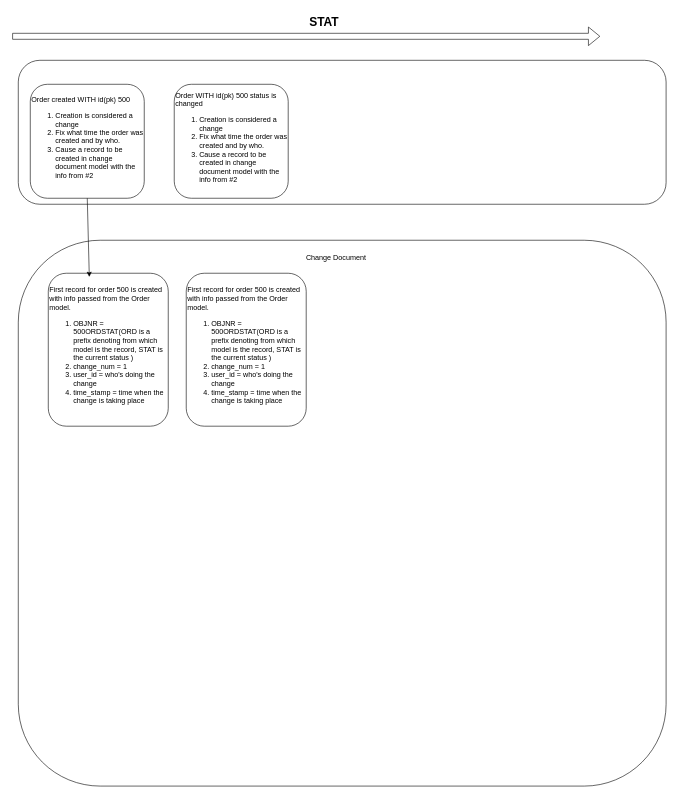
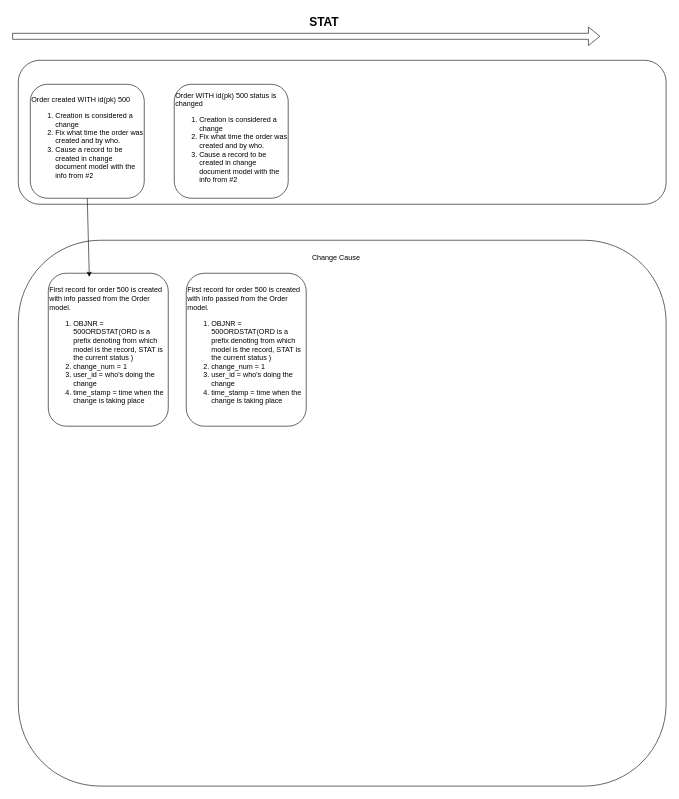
  <mxCell id="0" />
  <mxCell id="1" parent="0" />
  <mxCell id="2" value="" style="rounded=1;whiteSpace=wrap;html=1;" parent="1" vertex="1"><mxGeometry x="30" y="100" width="1080" height="240" as="geometry" /></mxCell>
  <mxCell id="3" value="Order created WITH id(pk) 500&lt;br&gt;&lt;ol&gt;&lt;li&gt;&lt;span style=&quot;background-color: initial;&quot;&gt;Creation is considered a change&lt;/span&gt;&lt;/li&gt;&lt;li&gt;&lt;span style=&quot;background-color: initial;&quot;&gt;Fix what time the order was created and by who.&lt;/span&gt;&lt;/li&gt;&lt;li&gt;&lt;span style=&quot;background-color: initial;&quot;&gt;Cause a record to be created in change document model with the info from #2&lt;/span&gt;&lt;/li&gt;&lt;/ol&gt;" style="rounded=1;whiteSpace=wrap;html=1;align=left;" parent="1" vertex="1"><mxGeometry x="50" y="140" width="190" height="190" as="geometry" /></mxCell>
  <mxCell id="4" value="" style="shape=flexArrow;endArrow=classic;html=1;rounded=0;" parent="1" edge="1"><mxGeometry width="50" height="50" relative="1" as="geometry"><mxPoint x="20" y="60" as="sourcePoint" /><mxPoint x="1000" y="60" as="targetPoint" /></mxGeometry></mxCell>
  <mxCell id="5" value="&lt;b&gt;&lt;font style=&quot;font-size: 20px;&quot;&gt;STAT&lt;/font&gt;&lt;/b&gt;" style="text;html=1;strokeColor=none;fillColor=none;align=center;verticalAlign=middle;whiteSpace=wrap;rounded=0;" parent="1" vertex="1"><mxGeometry x="370" y="20" width="340" height="30" as="geometry" /></mxCell>
  <mxCell id="6" value="" style="rounded=1;whiteSpace=wrap;html=1;" parent="1" vertex="1"><mxGeometry x="30" y="400" width="1080" height="910" as="geometry" /></mxCell>
- <mxCell id="7" value="Change Document" style="text;html=1;strokeColor=none;fillColor=none;align=center;verticalAlign=middle;whiteSpace=wrap;rounded=0;" parent="1" vertex="1"><mxGeometry x="490" y="410" width="140" height="40" as="geometry" /></mxCell>
+ <mxCell id="7" value="Change Cause" style="text;html=1;strokeColor=none;fillColor=none;align=center;verticalAlign=middle;whiteSpace=wrap;rounded=0;" parent="1" vertex="1"><mxGeometry x="490" y="410" width="140" height="40" as="geometry" /></mxCell>
  <mxCell id="8" value="&lt;br&gt;First record for order 500 is created with info passed from the Order model.&lt;br&gt;&lt;ol&gt;&lt;li&gt;OBJNR = 500ORDSTAT(ORD is a prefix denoting from which model is the record, STAT is the current status )&lt;/li&gt;&lt;li&gt;change_num = 1&lt;/li&gt;&lt;li&gt;user_id = who's doing the change&lt;/li&gt;&lt;li&gt;time_stamp = time when the change is taking place&amp;nbsp;&lt;/li&gt;&lt;/ol&gt;" style="rounded=1;whiteSpace=wrap;html=1;align=left;verticalAlign=top;" parent="1" vertex="1"><mxGeometry x="80" y="455" width="200" height="255" as="geometry" /></mxCell>
  <mxCell id="9" value="" style="endArrow=classic;html=1;rounded=0;exitX=0.5;exitY=1;exitDx=0;exitDy=0;entryX=0.342;entryY=0.024;entryDx=0;entryDy=0;entryPerimeter=0;" parent="1" source="3" target="8" edge="1"><mxGeometry width="50" height="50" relative="1" as="geometry"><mxPoint x="370" y="340" as="sourcePoint" /><mxPoint x="140" y="450" as="targetPoint" /></mxGeometry></mxCell>
  <mxCell id="10" value="Order WITH id(pk) 500 status is changed&lt;br&gt;&lt;ol&gt;&lt;li&gt;&lt;span style=&quot;background-color: initial;&quot;&gt;Creation is considered a change&lt;/span&gt;&lt;/li&gt;&lt;li&gt;&lt;span style=&quot;background-color: initial;&quot;&gt;Fix what time the order was created and by who.&lt;/span&gt;&lt;/li&gt;&lt;li&gt;&lt;span style=&quot;background-color: initial;&quot;&gt;Cause a record to be created in change document model with the info from #2&lt;/span&gt;&lt;/li&gt;&lt;/ol&gt;" style="rounded=1;whiteSpace=wrap;html=1;align=left;" parent="1" vertex="1"><mxGeometry x="290" y="140" width="190" height="190" as="geometry" /></mxCell>
  <mxCell id="11" value="&lt;br&gt;First record for order 500 is created with info passed from the Order model.&lt;br&gt;&lt;ol&gt;&lt;li&gt;OBJNR = 500ORDSTAT(ORD is a prefix denoting from which model is the record, STAT is the current status )&lt;/li&gt;&lt;li&gt;change_num = 1&lt;/li&gt;&lt;li&gt;user_id = who's doing the change&lt;/li&gt;&lt;li&gt;time_stamp = time when the change is taking place&amp;nbsp;&lt;/li&gt;&lt;/ol&gt;" style="rounded=1;whiteSpace=wrap;html=1;align=left;verticalAlign=top;" parent="1" vertex="1"><mxGeometry x="310" y="455" width="200" height="255" as="geometry" /></mxCell>
